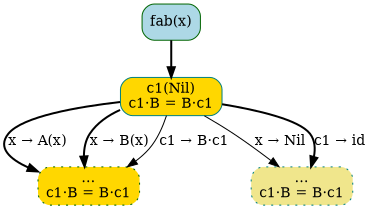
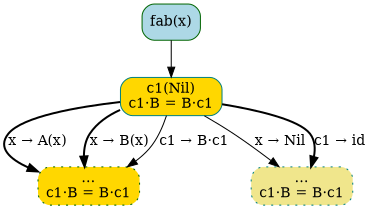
  digraph {
    node [shape=box style="rounded,filled" fillcolor=gold color=darkgreen]
    edge [style=solid]
    n1 [label="fab(x)" fillcolor=lightblue]
    n2 [label="c1(Nil)\nc1·B = B·c1" color=teal]
    n3 [label="…\nc1·B = B·c1" style="dotted,rounded,filled"]
    n4 [label="…\nc1·B = B·c1" style="dotted,rounded,filled" fillcolor=khaki color=teal]
-   n1 -> n2 [style=bold]
+   n1 -> n2
    n2 -> n3 [label="x → A(x)" style=bold]
    n2 -> n3 [label="x → B(x)" style=bold]
    n2 -> n3 [label="c1 → B·c1"]
    n2 -> n4 [label="x → Nil"]
    n2 -> n4 [label="c1 → id" style=bold]
  }
